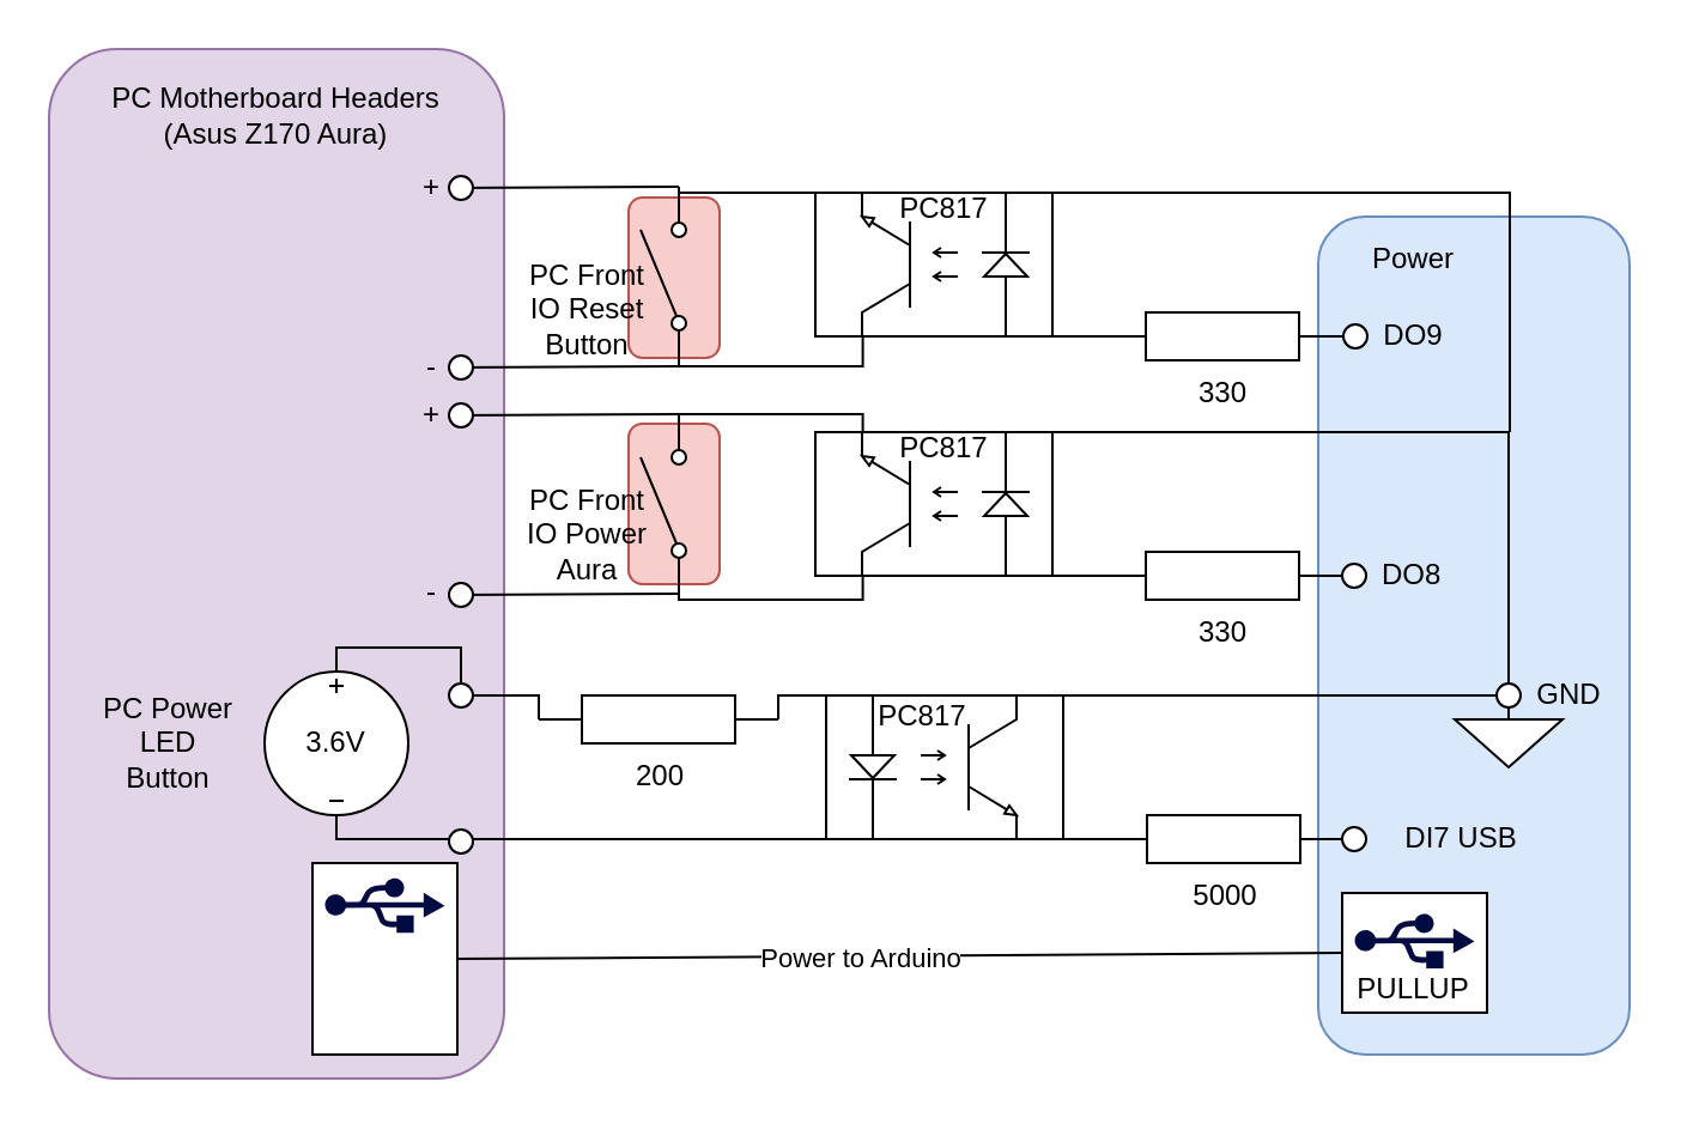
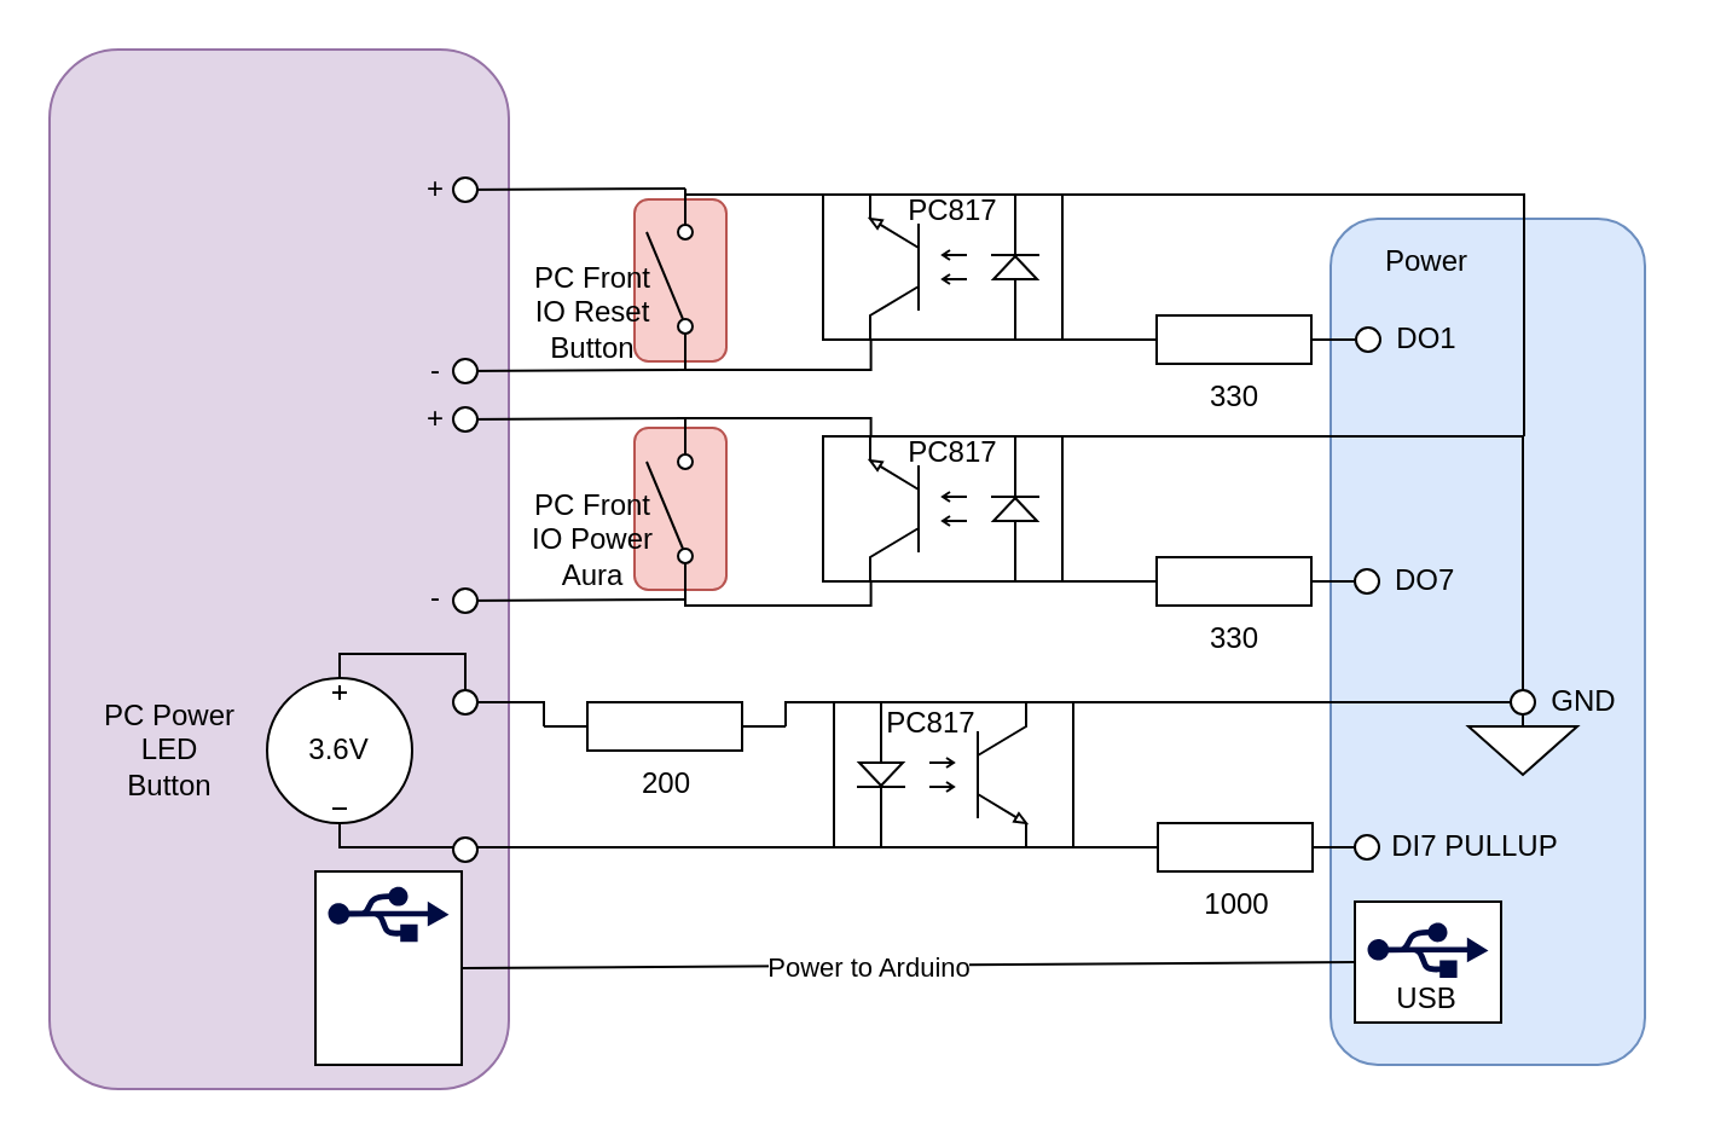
  <mxCell id="0" />
  <mxCell id="1" parent="0" />
  <mxCell id="2" value="" style="rounded=1;whiteSpace=wrap;html=1;fillColor=#f8cecc;strokeColor=#b85450;" parent="1" vertex="1"><mxGeometry x="262" y="176.5" width="38" height="67" as="geometry" /></mxCell>
  <mxCell id="3" value="" style="rounded=1;whiteSpace=wrap;html=1;fillColor=#f8cecc;strokeColor=#b85450;" parent="1" vertex="1"><mxGeometry x="262" y="82" width="38" height="67" as="geometry" /></mxCell>
  <mxCell id="4" value="" style="rounded=1;whiteSpace=wrap;html=1;fillColor=#e1d5e7;strokeColor=#9673a6;" parent="1" vertex="1"><mxGeometry x="20" y="20" width="190" height="430" as="geometry" /></mxCell>
  <mxCell id="5" value="" style="rounded=1;whiteSpace=wrap;html=1;fillColor=#dae8fc;strokeColor=#6c8ebf;" parent="1" vertex="1"><mxGeometry x="550" y="90" width="130" height="350" as="geometry" /></mxCell>
  <mxCell id="6" style="edgeStyle=orthogonalEdgeStyle;rounded=0;orthogonalLoop=1;jettySize=auto;html=1;exitX=0;exitY=0.5;exitDx=0;exitDy=0;exitPerimeter=0;entryX=0.195;entryY=0;entryDx=0;entryDy=0;entryPerimeter=0;endArrow=none;endFill=0;" parent="1" source="7" target="11" edge="1"><mxGeometry relative="1" as="geometry"><Array as="points"><mxPoint x="540" y="140" /><mxPoint x="540" y="140" /></Array></mxGeometry></mxCell>
  <mxCell id="7" value="330" style="pointerEvents=1;verticalLabelPosition=bottom;shadow=0;dashed=0;align=center;html=1;verticalAlign=top;shape=mxgraph.electrical.resistors.resistor_1;" parent="1" vertex="1"><mxGeometry x="460" y="130" width="100" height="20" as="geometry" /></mxCell>
  <mxCell id="8" style="edgeStyle=orthogonalEdgeStyle;rounded=0;orthogonalLoop=1;jettySize=auto;html=1;exitX=0.8;exitY=1;exitDx=0;exitDy=0;exitPerimeter=0;entryX=1;entryY=0.8;entryDx=0;entryDy=0;endArrow=none;endFill=0;" parent="1" source="11" target="33" edge="1"><mxGeometry relative="1" as="geometry"><Array as="points"><mxPoint x="283" y="80" /></Array></mxGeometry></mxCell>
  <mxCell id="9" style="edgeStyle=orthogonalEdgeStyle;rounded=0;orthogonalLoop=1;jettySize=auto;html=1;exitX=0.8;exitY=0;exitDx=0;exitDy=0;exitPerimeter=0;entryX=0;entryY=0.8;entryDx=0;entryDy=0;endArrow=none;endFill=0;" parent="1" source="11" target="33" edge="1"><mxGeometry relative="1" as="geometry"><Array as="points"><mxPoint x="360" y="153" /><mxPoint x="283" y="153" /></Array></mxGeometry></mxCell>
  <mxCell id="10" style="edgeStyle=orthogonalEdgeStyle;rounded=0;orthogonalLoop=1;jettySize=auto;html=1;exitX=0.195;exitY=1;exitDx=0;exitDy=0;exitPerimeter=0;endArrow=none;endFill=0;" parent="1" source="11" edge="1"><mxGeometry relative="1" as="geometry"><mxPoint x="630" y="180" as="targetPoint" /><Array as="points"><mxPoint x="630" y="80" /></Array></mxGeometry></mxCell>
  <mxCell id="11" value="" style="verticalLabelPosition=bottom;shadow=0;dashed=0;align=center;html=1;verticalAlign=top;shape=mxgraph.electrical.opto_electronics.opto-coupler;rotation=-180;" parent="1" vertex="1"><mxGeometry x="340" y="80" width="99" height="60" as="geometry" /></mxCell>
  <mxCell id="12" style="edgeStyle=orthogonalEdgeStyle;rounded=0;orthogonalLoop=1;jettySize=auto;html=1;exitX=0.8;exitY=0;exitDx=0;exitDy=0;exitPerimeter=0;entryX=0.5;entryY=0;entryDx=0;entryDy=0;entryPerimeter=0;endArrow=none;endFill=0;" parent="1" source="13" target="24" edge="1"><mxGeometry relative="1" as="geometry"><Array as="points"><mxPoint x="570" y="290" /><mxPoint x="570" y="290" /></Array></mxGeometry></mxCell>
  <mxCell id="13" value="" style="verticalLabelPosition=bottom;shadow=0;dashed=0;align=center;html=1;verticalAlign=top;shape=mxgraph.electrical.opto_electronics.opto-coupler;" parent="1" vertex="1"><mxGeometry x="344.5" y="290" width="99" height="60" as="geometry" /></mxCell>
  <mxCell id="14" style="edgeStyle=orthogonalEdgeStyle;rounded=0;orthogonalLoop=1;jettySize=auto;html=1;exitX=0.195;exitY=1;exitDx=0;exitDy=0;exitPerimeter=0;entryX=0.5;entryY=0;entryDx=0;entryDy=0;entryPerimeter=0;endArrow=none;endFill=0;" parent="1" source="17" target="24" edge="1"><mxGeometry relative="1" as="geometry"><Array as="points"><mxPoint x="630" y="180" /><mxPoint x="630" y="290" /></Array></mxGeometry></mxCell>
  <mxCell id="15" style="edgeStyle=orthogonalEdgeStyle;rounded=0;orthogonalLoop=1;jettySize=auto;html=1;exitX=0.8;exitY=1;exitDx=0;exitDy=0;exitPerimeter=0;entryX=1;entryY=0.8;entryDx=0;entryDy=0;endArrow=none;endFill=0;" parent="1" source="17" target="31" edge="1"><mxGeometry relative="1" as="geometry"><Array as="points"><mxPoint x="360" y="173" /></Array></mxGeometry></mxCell>
  <mxCell id="16" style="edgeStyle=orthogonalEdgeStyle;rounded=0;orthogonalLoop=1;jettySize=auto;html=1;exitX=0.8;exitY=0;exitDx=0;exitDy=0;exitPerimeter=0;entryX=0;entryY=0.8;entryDx=0;entryDy=0;endArrow=none;endFill=0;" parent="1" source="17" target="31" edge="1"><mxGeometry relative="1" as="geometry"><Array as="points"><mxPoint x="360" y="250" /><mxPoint x="283" y="250" /></Array></mxGeometry></mxCell>
  <mxCell id="17" value="" style="verticalLabelPosition=bottom;shadow=0;dashed=0;align=center;html=1;verticalAlign=top;shape=mxgraph.electrical.opto_electronics.opto-coupler;rotation=-180;" parent="1" vertex="1"><mxGeometry x="340" y="180" width="99" height="60" as="geometry" /></mxCell>
  <mxCell id="18" style="edgeStyle=orthogonalEdgeStyle;rounded=0;orthogonalLoop=1;jettySize=auto;html=1;exitX=0;exitY=0.5;exitDx=0;exitDy=0;exitPerimeter=0;entryX=0.195;entryY=0;entryDx=0;entryDy=0;entryPerimeter=0;endArrow=none;endFill=0;" parent="1" source="19" target="17" edge="1"><mxGeometry relative="1" as="geometry"><Array as="points"><mxPoint x="440" y="240" /><mxPoint x="440" y="240" /></Array></mxGeometry></mxCell>
  <mxCell id="19" value="330" style="pointerEvents=1;verticalLabelPosition=bottom;shadow=0;dashed=0;align=center;html=1;verticalAlign=top;shape=mxgraph.electrical.resistors.resistor_1;" parent="1" vertex="1"><mxGeometry x="460" y="230" width="100" height="20" as="geometry" /></mxCell>
  <mxCell id="20" style="edgeStyle=orthogonalEdgeStyle;rounded=0;orthogonalLoop=1;jettySize=auto;html=1;exitX=0;exitY=0.5;exitDx=0;exitDy=0;exitPerimeter=0;entryX=0.8;entryY=1;entryDx=0;entryDy=0;entryPerimeter=0;endArrow=none;endFill=0;" parent="1" source="21" target="13" edge="1"><mxGeometry relative="1" as="geometry"><Array as="points"><mxPoint x="434.5" y="350" /><mxPoint x="434.5" y="350" /></Array></mxGeometry></mxCell>
- <mxCell id="21" value="5000" style="pointerEvents=1;verticalLabelPosition=bottom;shadow=0;dashed=0;align=center;html=1;verticalAlign=top;shape=mxgraph.electrical.resistors.resistor_1;" parent="1" vertex="1"><mxGeometry x="460.5" y="340" width="100" height="20" as="geometry" /></mxCell>
+ <mxCell id="21" value="1000" style="pointerEvents=1;verticalLabelPosition=bottom;shadow=0;dashed=0;align=center;html=1;verticalAlign=top;shape=mxgraph.electrical.resistors.resistor_1;" parent="1" vertex="1"><mxGeometry x="460.5" y="340" width="100" height="20" as="geometry" /></mxCell>
  <mxCell id="22" style="edgeStyle=orthogonalEdgeStyle;rounded=0;orthogonalLoop=1;jettySize=auto;html=1;exitX=1;exitY=0.5;exitDx=0;exitDy=0;exitPerimeter=0;entryX=0.195;entryY=0;entryDx=0;entryDy=0;entryPerimeter=0;endArrow=none;endFill=0;" parent="1" source="23" target="13" edge="1"><mxGeometry relative="1" as="geometry"><Array as="points"><mxPoint x="344.5" y="290" /><mxPoint x="344.5" y="290" /></Array></mxGeometry></mxCell>
  <mxCell id="23" value="200" style="pointerEvents=1;verticalLabelPosition=bottom;shadow=0;dashed=0;align=center;html=1;verticalAlign=top;shape=mxgraph.electrical.resistors.resistor_1;" parent="1" vertex="1"><mxGeometry x="224.5" y="290" width="100" height="20" as="geometry" /></mxCell>
  <mxCell id="24" value="" style="pointerEvents=1;verticalLabelPosition=bottom;shadow=0;dashed=0;align=center;html=1;verticalAlign=top;shape=mxgraph.electrical.signal_sources.signal_ground;" parent="1" vertex="1"><mxGeometry x="607" y="290" width="45" height="30" as="geometry" /></mxCell>
- <mxCell id="25" value="DI7 USB" style="text;html=1;strokeColor=none;fillColor=none;align=center;verticalAlign=middle;whiteSpace=wrap;rounded=0;" parent="1" vertex="1"><mxGeometry x="565" y="335" width="90" height="30" as="geometry" /></mxCell>
- <mxCell id="26" value="DO8&amp;nbsp;" style="text;html=1;strokeColor=none;fillColor=none;align=center;verticalAlign=middle;whiteSpace=wrap;rounded=0;" parent="1" vertex="1"><mxGeometry x="560.5" y="225" width="60" height="30" as="geometry" /></mxCell>
- <mxCell id="27" value="DO9" style="text;html=1;strokeColor=none;fillColor=none;align=center;verticalAlign=middle;whiteSpace=wrap;rounded=0;" parent="1" vertex="1"><mxGeometry x="560" y="125" width="60" height="30" as="geometry" /></mxCell>
+ <mxCell id="25" value="DI7 PULLUP" style="text;html=1;strokeColor=none;fillColor=none;align=center;verticalAlign=middle;whiteSpace=wrap;rounded=0;" parent="1" vertex="1"><mxGeometry x="565" y="335" width="90" height="30" as="geometry" /></mxCell>
+ <mxCell id="26" value="DO7&amp;nbsp;" style="text;html=1;strokeColor=none;fillColor=none;align=center;verticalAlign=middle;whiteSpace=wrap;rounded=0;" parent="1" vertex="1"><mxGeometry x="560.5" y="225" width="60" height="30" as="geometry" /></mxCell>
+ <mxCell id="27" value="DO1" style="text;html=1;strokeColor=none;fillColor=none;align=center;verticalAlign=middle;whiteSpace=wrap;rounded=0;" parent="1" vertex="1"><mxGeometry x="560" y="125" width="60" height="30" as="geometry" /></mxCell>
  <mxCell id="28" style="edgeStyle=orthogonalEdgeStyle;rounded=0;orthogonalLoop=1;jettySize=auto;html=1;exitX=0.5;exitY=0;exitDx=0;exitDy=0;exitPerimeter=0;entryX=0;entryY=0.5;entryDx=0;entryDy=0;entryPerimeter=0;endArrow=none;endFill=0;" parent="1" source="30" target="23" edge="1"><mxGeometry relative="1" as="geometry"><Array as="points"><mxPoint x="140" y="270" /><mxPoint x="192" y="270" /><mxPoint x="192" y="290" /></Array></mxGeometry></mxCell>
  <mxCell id="29" style="edgeStyle=orthogonalEdgeStyle;rounded=0;orthogonalLoop=1;jettySize=auto;html=1;exitX=0.5;exitY=1;exitDx=0;exitDy=0;exitPerimeter=0;entryX=0.195;entryY=1;entryDx=0;entryDy=0;entryPerimeter=0;endArrow=none;endFill=0;" parent="1" source="30" target="13" edge="1"><mxGeometry relative="1" as="geometry"><Array as="points"><mxPoint x="140" y="350" /></Array></mxGeometry></mxCell>
  <mxCell id="30" value="" style="pointerEvents=1;verticalLabelPosition=bottom;shadow=0;dashed=0;align=center;html=1;verticalAlign=top;shape=mxgraph.electrical.signal_sources.source;aspect=fixed;points=[[0.5,0,0],[1,0.5,0],[0.5,1,0],[0,0.5,0]];elSignalType=dc3;" parent="1" vertex="1"><mxGeometry x="110" y="280" width="60" height="60" as="geometry" /></mxCell>
  <mxCell id="31" value="" style="html=1;shape=mxgraph.electrical.electro-mechanical.singleSwitch;aspect=fixed;elSwitchState=off;rotation=-90;" parent="1" vertex="1"><mxGeometry x="239.5" y="200" width="75" height="20" as="geometry" /></mxCell>
  <mxCell id="32" value="PC Front IO Power Aura" style="text;html=1;strokeColor=none;fillColor=none;align=center;verticalAlign=middle;whiteSpace=wrap;rounded=0;" parent="1" vertex="1"><mxGeometry x="214.5" y="208" width="60" height="30" as="geometry" /></mxCell>
  <mxCell id="33" value="" style="html=1;shape=mxgraph.electrical.electro-mechanical.singleSwitch;aspect=fixed;elSwitchState=off;rotation=-90;" parent="1" vertex="1"><mxGeometry x="239.5" y="105" width="75" height="20" as="geometry" /></mxCell>
  <mxCell id="34" value="PC Front IO Reset Button" style="text;html=1;strokeColor=none;fillColor=none;align=center;verticalAlign=middle;whiteSpace=wrap;rounded=0;" parent="1" vertex="1"><mxGeometry x="214.5" y="114" width="60" height="30" as="geometry" /></mxCell>
  <mxCell id="35" value="3.6V" style="text;html=1;strokeColor=none;fillColor=none;align=center;verticalAlign=middle;whiteSpace=wrap;rounded=0;" parent="1" vertex="1"><mxGeometry x="110" y="295" width="60" height="30" as="geometry" /></mxCell>
  <mxCell id="36" value="" style="endArrow=none;html=1;rounded=0;entryX=1;entryY=0.8;entryDx=0;entryDy=0;" parent="1" target="33" edge="1"><mxGeometry width="50" height="50" relative="1" as="geometry"><mxPoint x="190" y="78" as="sourcePoint" /><mxPoint x="250" y="70" as="targetPoint" /></mxGeometry></mxCell>
  <mxCell id="37" value="" style="endArrow=none;html=1;rounded=0;entryX=0;entryY=0.8;entryDx=0;entryDy=0;" parent="1" target="33" edge="1"><mxGeometry width="50" height="50" relative="1" as="geometry"><mxPoint x="190" y="153" as="sourcePoint" /><mxPoint x="253" y="155" as="targetPoint" /></mxGeometry></mxCell>
  <mxCell id="38" value="" style="ellipse;whiteSpace=wrap;html=1;aspect=fixed;snapToPoint=0;connectable=0;" parent="1" vertex="1"><mxGeometry x="187" y="285" width="10" height="10" as="geometry" /></mxCell>
  <mxCell id="39" value="" style="ellipse;whiteSpace=wrap;html=1;aspect=fixed;snapToPoint=0;connectable=0;" parent="1" vertex="1"><mxGeometry x="187" y="346" width="10" height="10" as="geometry" /></mxCell>
  <mxCell id="40" value="" style="ellipse;whiteSpace=wrap;html=1;aspect=fixed;snapToPoint=0;connectable=0;" parent="1" vertex="1"><mxGeometry x="187" y="73" width="10" height="10" as="geometry" /></mxCell>
  <mxCell id="41" value="" style="ellipse;whiteSpace=wrap;html=1;aspect=fixed;snapToPoint=0;connectable=0;" parent="1" vertex="1"><mxGeometry x="187" y="148" width="10" height="10" as="geometry" /></mxCell>
  <mxCell id="42" value="" style="endArrow=none;html=1;rounded=0;entryX=1;entryY=0.8;entryDx=0;entryDy=0;" parent="1" target="31" edge="1"><mxGeometry width="50" height="50" relative="1" as="geometry"><mxPoint x="190" y="173" as="sourcePoint" /><mxPoint x="263" y="180" as="targetPoint" /></mxGeometry></mxCell>
  <mxCell id="43" value="" style="endArrow=none;html=1;rounded=0;entryX=0;entryY=0.8;entryDx=0;entryDy=0;" parent="1" target="31" edge="1"><mxGeometry width="50" height="50" relative="1" as="geometry"><mxPoint x="190" y="248" as="sourcePoint" /><mxPoint x="280" y="249.6" as="targetPoint" /></mxGeometry></mxCell>
  <mxCell id="44" value="" style="ellipse;whiteSpace=wrap;html=1;aspect=fixed;snapToPoint=0;connectable=0;" parent="1" vertex="1"><mxGeometry x="187" y="168" width="10" height="10" as="geometry" /></mxCell>
  <mxCell id="45" value="" style="ellipse;whiteSpace=wrap;html=1;aspect=fixed;snapToPoint=0;connectable=0;" parent="1" vertex="1"><mxGeometry x="187" y="243" width="10" height="10" as="geometry" /></mxCell>
  <mxCell id="46" value="+" style="text;html=1;strokeColor=none;fillColor=none;align=center;verticalAlign=middle;whiteSpace=wrap;rounded=0;" parent="1" vertex="1"><mxGeometry x="150" y="158" width="60" height="30" as="geometry" /></mxCell>
  <mxCell id="47" value="+" style="text;html=1;strokeColor=none;fillColor=none;align=center;verticalAlign=middle;whiteSpace=wrap;rounded=0;" parent="1" vertex="1"><mxGeometry x="150" y="63" width="60" height="30" as="geometry" /></mxCell>
  <mxCell id="48" value="-" style="text;html=1;strokeColor=none;fillColor=none;align=center;verticalAlign=middle;whiteSpace=wrap;rounded=0;" parent="1" vertex="1"><mxGeometry x="150" y="138" width="60" height="30" as="geometry" /></mxCell>
  <mxCell id="49" value="-" style="text;html=1;strokeColor=none;fillColor=none;align=center;verticalAlign=middle;whiteSpace=wrap;rounded=0;" parent="1" vertex="1"><mxGeometry x="150" y="232" width="60" height="30" as="geometry" /></mxCell>
  <mxCell id="50" value="PC Power LED Button" style="text;html=1;strokeColor=none;fillColor=none;align=center;verticalAlign=middle;whiteSpace=wrap;rounded=0;" parent="1" vertex="1"><mxGeometry x="40" y="295" width="60" height="30" as="geometry" /></mxCell>
- <mxCell id="51" value="PC Motherboard Headers&lt;br&gt;(Asus Z170 Aura)" style="text;html=1;strokeColor=none;fillColor=none;align=center;verticalAlign=middle;whiteSpace=wrap;rounded=0;" parent="1" vertex="1"><mxGeometry x="35" y="33" width="160" height="30" as="geometry" /></mxCell>
  <mxCell id="52" value="Power" style="text;html=1;strokeColor=none;fillColor=none;align=center;verticalAlign=middle;whiteSpace=wrap;rounded=0;" parent="1" vertex="1"><mxGeometry x="510" y="93" width="160" height="30" as="geometry" /></mxCell>
  <mxCell id="53" value="" style="ellipse;whiteSpace=wrap;html=1;aspect=fixed;snapToPoint=0;connectable=0;" parent="1" vertex="1"><mxGeometry x="560" y="345" width="10" height="10" as="geometry" /></mxCell>
  <mxCell id="54" value="" style="ellipse;whiteSpace=wrap;html=1;aspect=fixed;snapToPoint=0;connectable=0;" parent="1" vertex="1"><mxGeometry x="560" y="235" width="10" height="10" as="geometry" /></mxCell>
  <mxCell id="55" value="" style="ellipse;whiteSpace=wrap;html=1;aspect=fixed;snapToPoint=0;connectable=0;" parent="1" vertex="1"><mxGeometry x="560.5" y="135" width="10" height="10" as="geometry" /></mxCell>
  <mxCell id="56" value="" style="ellipse;whiteSpace=wrap;html=1;aspect=fixed;snapToPoint=0;connectable=0;" parent="1" vertex="1"><mxGeometry x="624.5" y="285" width="10" height="10" as="geometry" /></mxCell>
  <mxCell id="57" value="GND" style="text;html=1;strokeColor=none;fillColor=none;align=center;verticalAlign=middle;whiteSpace=wrap;rounded=0;" parent="1" vertex="1"><mxGeometry x="624.5" y="275" width="60" height="30" as="geometry" /></mxCell>
  <mxCell id="58" value="PC817" style="text;html=1;strokeColor=none;fillColor=none;align=center;verticalAlign=middle;whiteSpace=wrap;rounded=0;" parent="1" vertex="1"><mxGeometry x="364" y="72" width="60" height="30" as="geometry" /></mxCell>
  <mxCell id="59" value="PC817" style="text;html=1;strokeColor=none;fillColor=none;align=center;verticalAlign=middle;whiteSpace=wrap;rounded=0;" parent="1" vertex="1"><mxGeometry x="364" y="172" width="60" height="30" as="geometry" /></mxCell>
  <mxCell id="60" value="PC817" style="text;html=1;strokeColor=none;fillColor=none;align=center;verticalAlign=middle;whiteSpace=wrap;rounded=0;" parent="1" vertex="1"><mxGeometry x="355" y="284" width="60" height="30" as="geometry" /></mxCell>
  <mxCell id="61" value="" style="endArrow=none;html=1;rounded=0;entryX=0;entryY=0;entryDx=0;entryDy=0;exitX=1;exitY=0.5;exitDx=0;exitDy=0;" edge="1" parent="1" source="68" target="66"><mxGeometry width="50" height="50" relative="1" as="geometry"><mxPoint x="310" y="460" as="sourcePoint" /><mxPoint x="355" y="400" as="targetPoint" /></mxGeometry></mxCell>
  <mxCell id="62" value="Power to Arduino" style="edgeLabel;html=1;align=center;verticalAlign=middle;resizable=0;points=[];" vertex="1" connectable="0" parent="61"><mxGeometry x="-0.089" y="-1" relative="1" as="geometry"><mxPoint as="offset" /></mxGeometry></mxCell>
  <mxCell id="63" value="" style="group" vertex="1" connectable="0" parent="1"><mxGeometry x="560" y="372.5" width="60.5" height="55" as="geometry" /></mxCell>
  <mxCell id="64" value="" style="rounded=0;whiteSpace=wrap;html=1;" vertex="1" parent="63"><mxGeometry width="60.5" height="50" as="geometry" /></mxCell>
  <mxCell id="65" value="" style="sketch=0;aspect=fixed;pointerEvents=1;shadow=0;dashed=0;html=1;strokeColor=none;labelPosition=center;verticalLabelPosition=bottom;verticalAlign=top;align=center;fillColor=#000B42;shape=mxgraph.mscae.enterprise.usb" vertex="1" parent="63"><mxGeometry x="5.25" y="8.5" width="50" height="23" as="geometry" /></mxCell>
- <mxCell id="66" value="PULLUP" style="text;html=1;strokeColor=none;fillColor=none;align=center;verticalAlign=middle;whiteSpace=wrap;rounded=0;" vertex="1" parent="63"><mxGeometry x="0.25" y="25" width="60" height="30" as="geometry" /></mxCell>
+ <mxCell id="66" value="USB" style="text;html=1;strokeColor=none;fillColor=none;align=center;verticalAlign=middle;whiteSpace=wrap;rounded=0;" vertex="1" parent="63"><mxGeometry x="0.25" y="25" width="60" height="30" as="geometry" /></mxCell>
  <mxCell id="67" value="" style="group" vertex="1" connectable="0" parent="1"><mxGeometry x="130" y="360" width="60.5" height="80" as="geometry" /></mxCell>
  <mxCell id="68" value="" style="rounded=0;whiteSpace=wrap;html=1;" vertex="1" parent="67"><mxGeometry width="60.5" height="80" as="geometry" /></mxCell>
  <mxCell id="69" value="" style="sketch=0;aspect=fixed;pointerEvents=1;shadow=0;dashed=0;html=1;strokeColor=none;labelPosition=center;verticalLabelPosition=bottom;verticalAlign=top;align=center;fillColor=#000B42;shape=mxgraph.mscae.enterprise.usb" vertex="1" parent="67"><mxGeometry x="5.25" y="6.094" width="50" height="23" as="geometry" /></mxCell>
